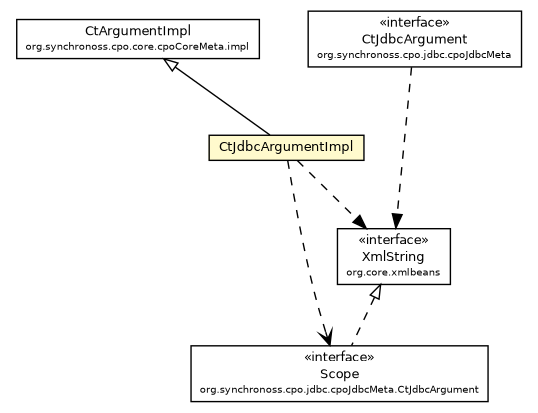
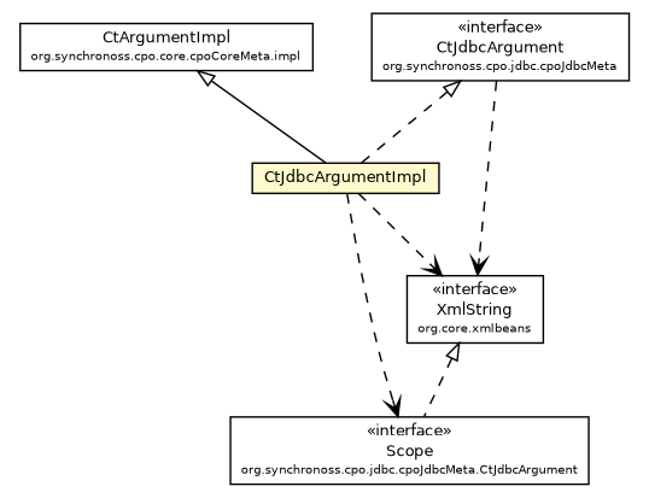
  digraph {
    node [fontcolor=black fontname=Helvetica fontsize=9.0 shape=plaintext]
    edge [fontname=Helvetica fontsize=10 headport=p labelfontname=Helvetica labelfontsize=10 tailport=p style=dashed]
    n1 [label=<<table border="0" cellborder="1" cellspacing="0" cellpadding="2" port="p" href="../../../core/cpoCoreMeta/impl/CtArgumentImpl.html"> 		<tr><td><table border="0" cellspacing="0" cellpadding="1"> 			<tr><td> CtArgumentImpl </td></tr> 			<tr><td><font point-size="7.0"> org.synchronoss.cpo.core.cpoCoreMeta.impl </font></td></tr> 		</table></td></tr> 		</table>>]
    n2 [label=<<table border="0" cellborder="1" cellspacing="0" cellpadding="2" port="p" bgcolor="lemonChiffon" href="./CtJdbcArgumentImpl.html"> 		<tr><td><table border="0" cellspacing="0" cellpadding="1"> 			<tr><td> CtJdbcArgumentImpl </td></tr> 		</table></td></tr> 		</table>>]
    n3 [label=<<table border="0" cellborder="1" cellspacing="0" cellpadding="2" port="p" href="http://java.sun.com/j2se/1.4.2/docs/api/org/apache/xmlbeans/XmlString.html"> 		<tr><td><table border="0" cellspacing="0" cellpadding="1"> 			<tr><td> &laquo;interface&raquo; </td></tr> 			<tr><td> XmlString </td></tr> 			<tr><td><font point-size="7.0"> org.core.xmlbeans </font></td></tr> 		</table></td></tr> 		</table>>]
    n4 [label=<<table border="0" cellborder="1" cellspacing="0" cellpadding="2" port="p" href="../CtJdbcArgument.Scope.html"> 		<tr><td><table border="0" cellspacing="0" cellpadding="1"> 			<tr><td> &laquo;interface&raquo; </td></tr> 			<tr><td> Scope </td></tr> 			<tr><td><font point-size="7.0"> org.synchronoss.cpo.jdbc.cpoJdbcMeta.CtJdbcArgument </font></td></tr> 		</table></td></tr> 		</table>>]
    n5 [label=<<table border="0" cellborder="1" cellspacing="0" cellpadding="2" port="p" href="../CtJdbcArgument.html"> 		<tr><td><table border="0" cellspacing="0" cellpadding="1"> 			<tr><td> &laquo;interface&raquo; </td></tr> 			<tr><td> CtJdbcArgument </td></tr> 			<tr><td><font point-size="7.0"> org.synchronoss.cpo.jdbc.cpoJdbcMeta </font></td></tr> 		</table></td></tr> 		</table>>]
    n1 -> n2 [arrowtail=empty dir=back style=""]
-   n2 -> n3 [arrowhead=normal color=black fontcolor=black fontsize=10.0]
+   n2 -> n3 [arrowhead=open color=black fontcolor=black fontsize=10.0]
    n2 -> n4 [arrowhead=open color=black fontcolor=black fontsize=10.0]
    n3 -> n4 [arrowtail=empty dir=back]
-   n5 -> n3 [arrowhead=normal color=black fontcolor=black fontsize=10.0]
+   n5 -> n2 [arrowtail=empty dir=back]
+   n5 -> n3 [arrowhead=open color=black fontcolor=black fontsize=10.0]
  }
